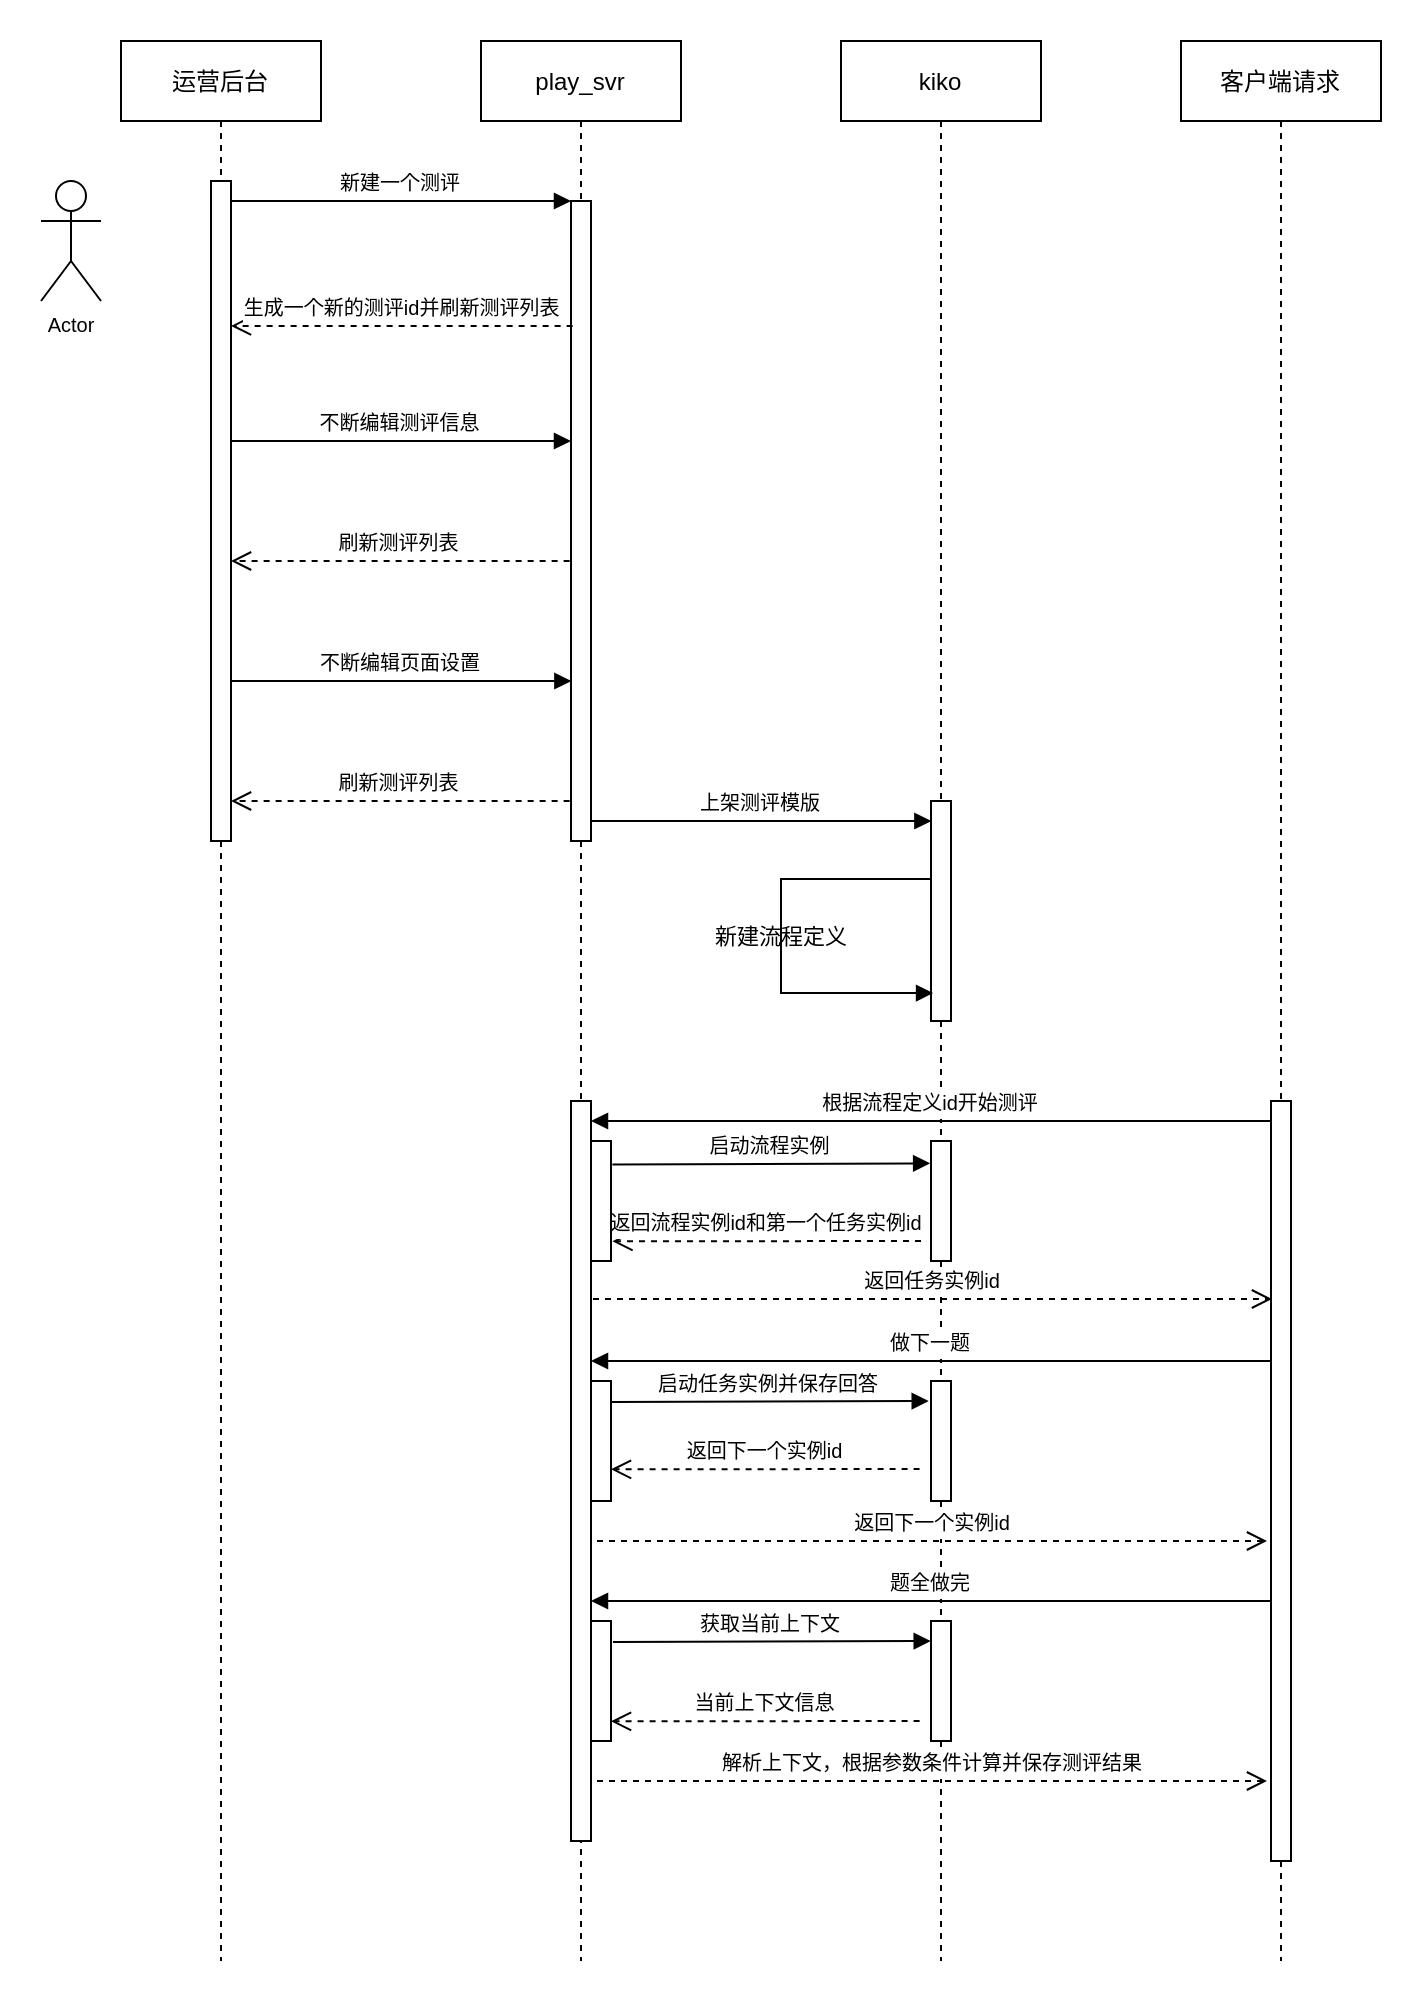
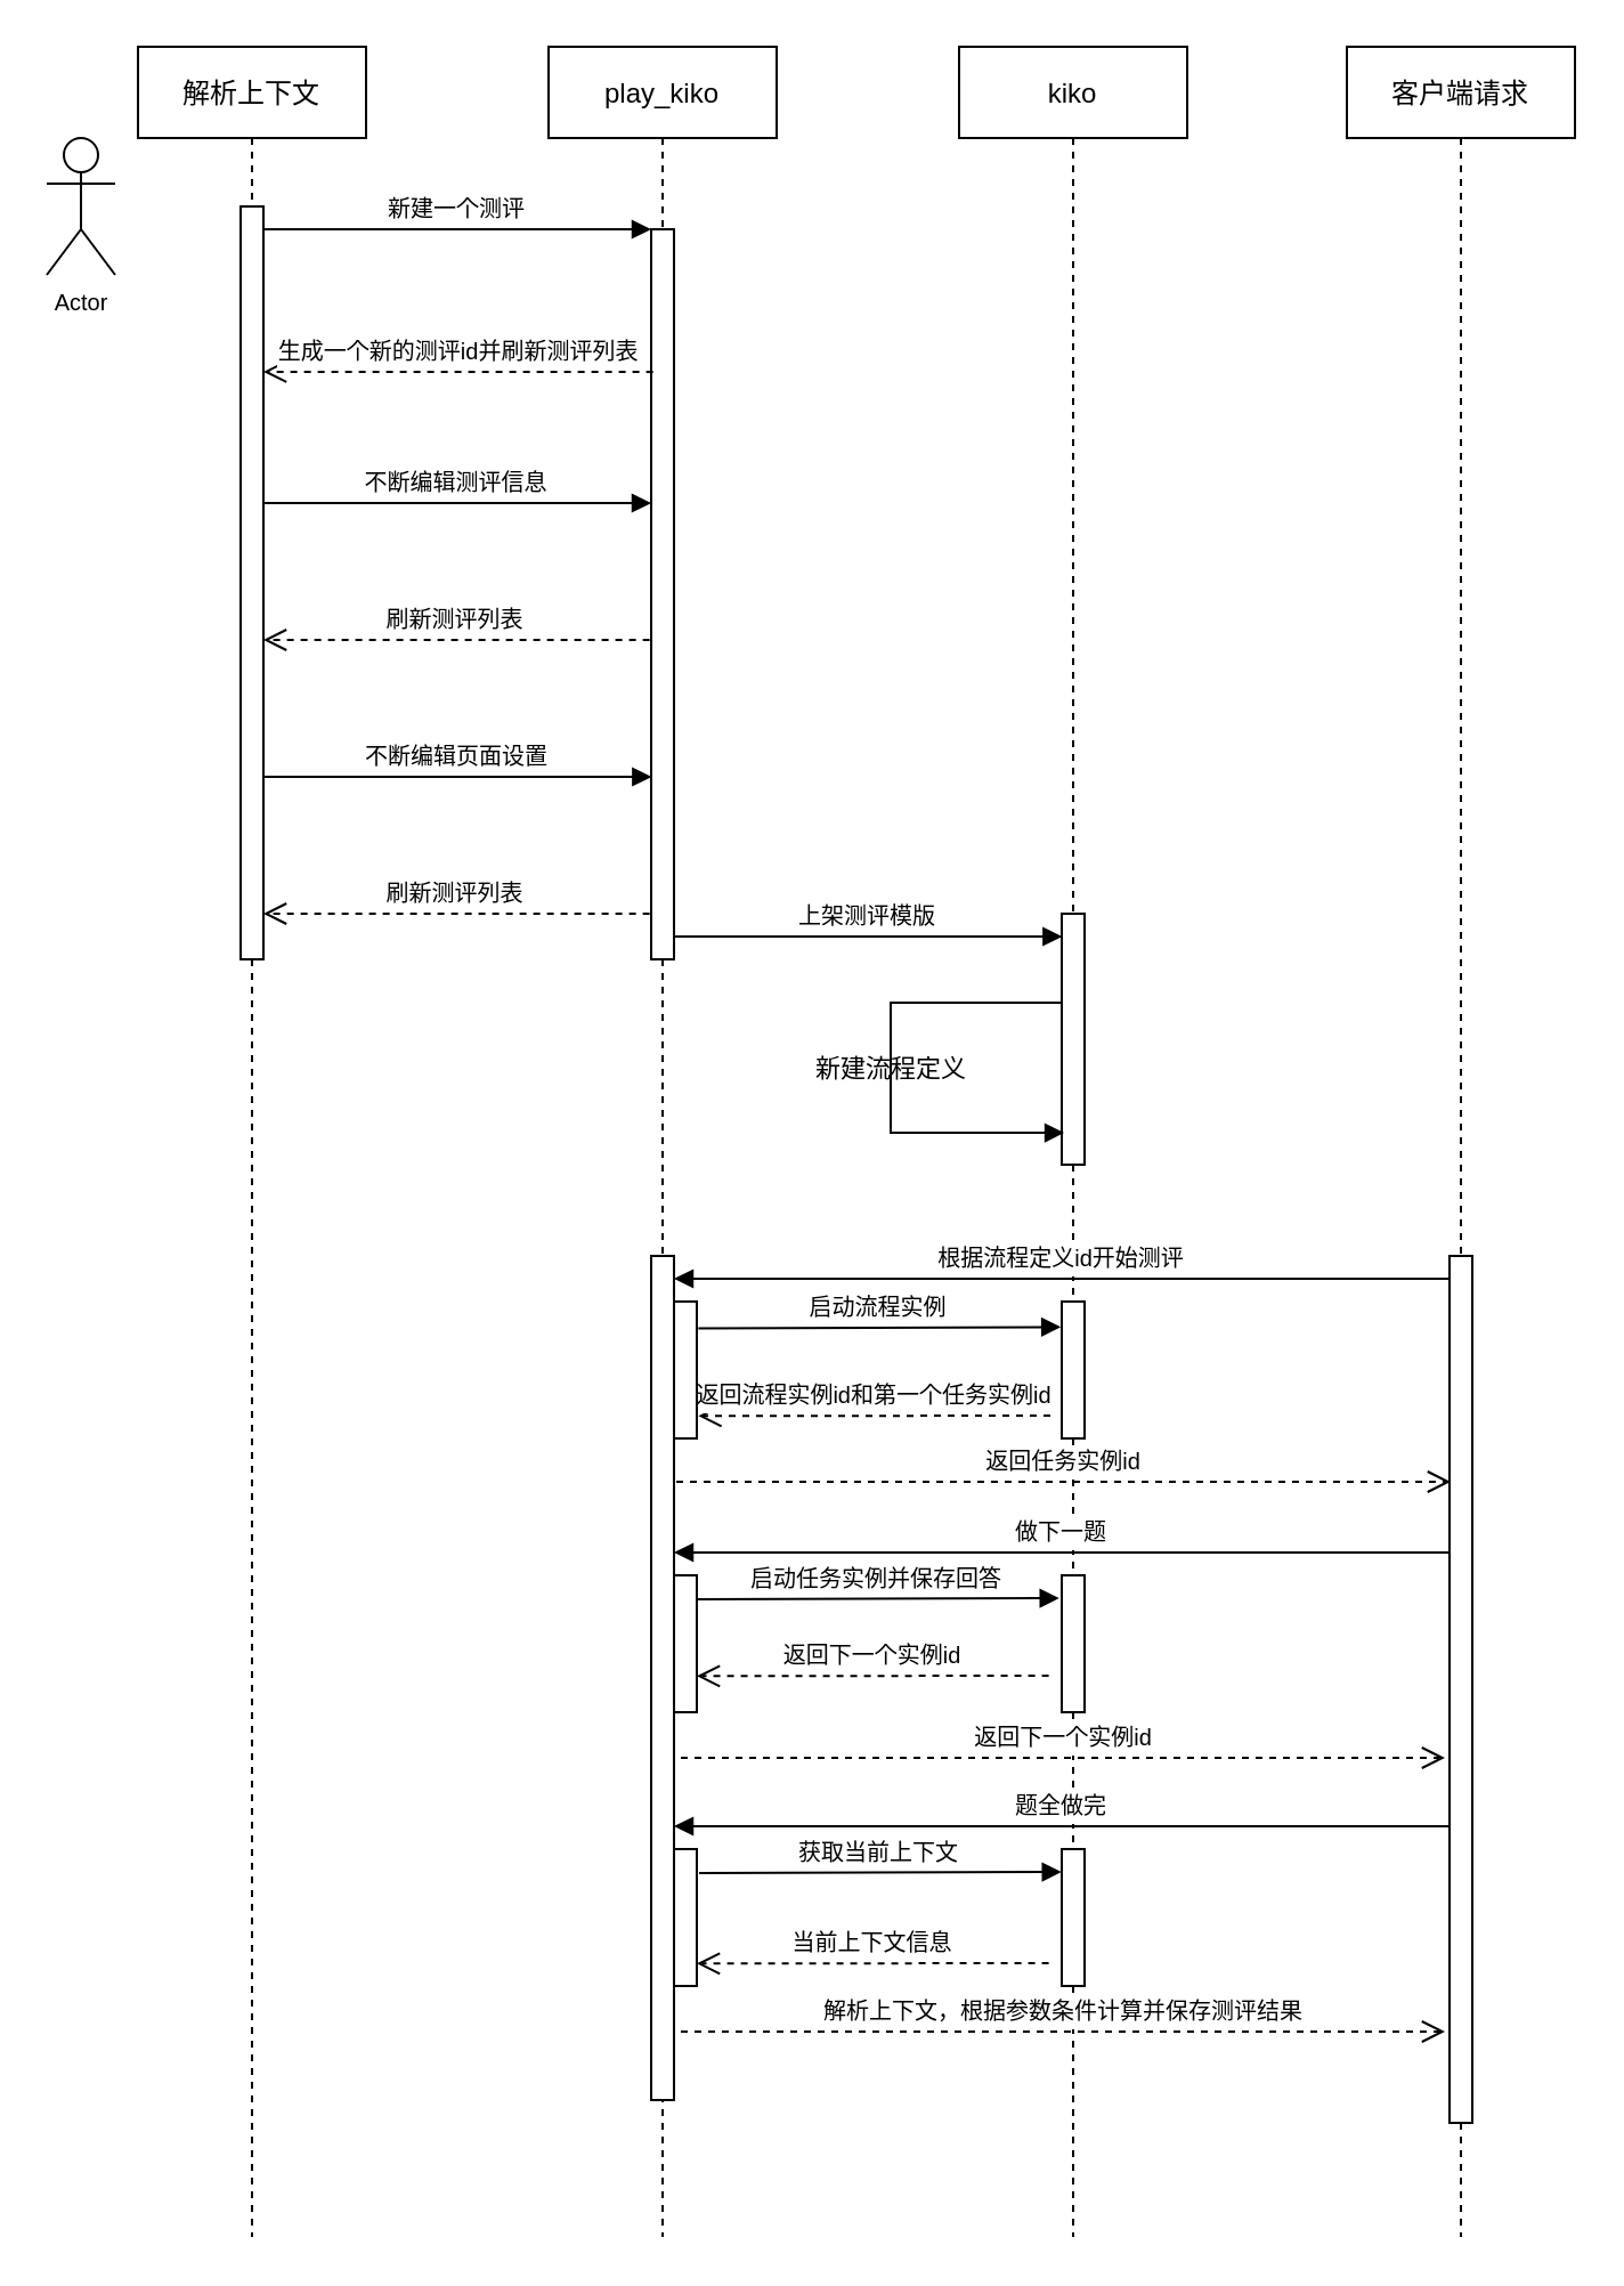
  <mxCell id="0" />
  <mxCell id="1" parent="0" />
- <mxCell id="2" value="运营后台" style="shape=umlLifeline;perimeter=lifelinePerimeter;container=1;collapsible=0;recursiveResize=0;rounded=0;shadow=0;strokeWidth=1;" parent="1" vertex="1"><mxGeometry x="60" y="20" width="100" height="960" as="geometry" /></mxCell>
+ <mxCell id="2" value="解析上下文" style="shape=umlLifeline;perimeter=lifelinePerimeter;container=1;collapsible=0;recursiveResize=0;rounded=0;shadow=0;strokeWidth=1;" parent="1" vertex="1"><mxGeometry x="60" y="20" width="100" height="960" as="geometry" /></mxCell>
  <mxCell id="3" value="" style="points=[];perimeter=orthogonalPerimeter;rounded=0;shadow=0;strokeWidth=1;" parent="2" vertex="1"><mxGeometry x="45" y="70" width="10" height="330" as="geometry" /></mxCell>
- <mxCell id="4" value="play_svr" style="shape=umlLifeline;perimeter=lifelinePerimeter;container=1;collapsible=0;recursiveResize=0;rounded=0;shadow=0;strokeWidth=1;" parent="1" vertex="1"><mxGeometry x="240" y="20" width="100" height="960" as="geometry" /></mxCell>
+ <mxCell id="4" value="play_kiko" style="shape=umlLifeline;perimeter=lifelinePerimeter;container=1;collapsible=0;recursiveResize=0;rounded=0;shadow=0;strokeWidth=1;" parent="1" vertex="1"><mxGeometry x="240" y="20" width="100" height="960" as="geometry" /></mxCell>
  <mxCell id="5" value="" style="points=[];perimeter=orthogonalPerimeter;rounded=0;shadow=0;strokeWidth=1;" parent="4" vertex="1"><mxGeometry x="45" y="80" width="10" height="320" as="geometry" /></mxCell>
  <mxCell id="6" value="生成一个新的测评id并刷新测评列表" style="verticalAlign=bottom;endArrow=open;dashed=1;endSize=8;shadow=0;strokeWidth=1;exitX=0.081;exitY=0.164;exitDx=0;exitDy=0;exitPerimeter=0;fontSize=10;" parent="1" edge="1"><mxGeometry relative="1" as="geometry"><mxPoint x="115" y="162.48" as="targetPoint" /><mxPoint x="285.81" y="162.48" as="sourcePoint" /></mxGeometry></mxCell>
  <mxCell id="7" value="新建一个测评" style="verticalAlign=bottom;endArrow=block;entryX=0;entryY=0;shadow=0;strokeWidth=1;fontSize=10;" parent="1" source="3" target="5" edge="1"><mxGeometry relative="1" as="geometry"><mxPoint x="215" y="100" as="sourcePoint" /></mxGeometry></mxCell>
  <mxCell id="8" value="kiko" style="shape=umlLifeline;perimeter=lifelinePerimeter;container=1;collapsible=0;recursiveResize=0;rounded=0;shadow=0;strokeWidth=1;" vertex="1" parent="1"><mxGeometry x="420" y="20" width="100" height="960" as="geometry" /></mxCell>
  <mxCell id="9" value="" style="points=[];perimeter=orthogonalPerimeter;rounded=0;shadow=0;strokeWidth=1;" vertex="1" parent="8"><mxGeometry x="45" y="380" width="10" height="110" as="geometry" /></mxCell>
  <mxCell id="10" value="" style="edgeStyle=orthogonalEdgeStyle;html=1;align=left;spacingLeft=2;endArrow=block;rounded=0;fontSize=10;entryX=0.103;entryY=0.873;entryDx=0;entryDy=0;entryPerimeter=0;" edge="1" target="9" parent="8"><mxGeometry relative="1" as="geometry"><mxPoint x="45" y="419" as="sourcePoint" /><Array as="points"><mxPoint x="-30" y="419" /><mxPoint x="-30" y="476" /></Array><mxPoint x="-170" y="470" as="targetPoint" /></mxGeometry></mxCell>
  <mxCell id="11" value="" style="points=[];perimeter=orthogonalPerimeter;rounded=0;shadow=0;strokeWidth=1;" vertex="1" parent="8"><mxGeometry x="45" y="550" width="10" height="60" as="geometry" /></mxCell>
  <mxCell id="12" value="客户端请求" style="shape=umlLifeline;perimeter=lifelinePerimeter;container=1;collapsible=0;recursiveResize=0;rounded=0;shadow=0;strokeWidth=1;" vertex="1" parent="1"><mxGeometry x="590" y="20" width="100" height="960" as="geometry" /></mxCell>
  <mxCell id="13" value="" style="points=[];perimeter=orthogonalPerimeter;rounded=0;shadow=0;strokeWidth=1;" vertex="1" parent="12"><mxGeometry x="45" y="530" width="10" height="380" as="geometry" /></mxCell>
  <mxCell id="14" value="不断编辑测评信息" style="verticalAlign=bottom;endArrow=block;entryX=0;entryY=0;shadow=0;strokeWidth=1;fontSize=10;" edge="1" parent="1"><mxGeometry relative="1" as="geometry"><mxPoint x="114.81" y="220" as="sourcePoint" /><mxPoint x="285" y="220" as="targetPoint" /></mxGeometry></mxCell>
  <mxCell id="15" value="刷新测评列表" style="verticalAlign=bottom;endArrow=open;dashed=1;endSize=8;shadow=0;strokeWidth=1;exitX=-0.069;exitY=0.271;exitDx=0;exitDy=0;exitPerimeter=0;fontSize=10;" edge="1" parent="1"><mxGeometry relative="1" as="geometry"><mxPoint x="115" y="280" as="targetPoint" /><mxPoint x="284.31" y="280" as="sourcePoint" /></mxGeometry></mxCell>
  <mxCell id="16" value="不断编辑页面设置" style="verticalAlign=bottom;endArrow=block;entryX=0;entryY=0;shadow=0;strokeWidth=1;fontSize=10;" edge="1" parent="1"><mxGeometry relative="1" as="geometry"><mxPoint x="115" y="340" as="sourcePoint" /><mxPoint x="285.19" y="340" as="targetPoint" /></mxGeometry></mxCell>
  <mxCell id="17" value="刷新测评列表" style="verticalAlign=bottom;endArrow=open;dashed=1;endSize=8;shadow=0;strokeWidth=1;exitX=-0.069;exitY=0.271;exitDx=0;exitDy=0;exitPerimeter=0;fontSize=10;" edge="1" parent="1"><mxGeometry relative="1" as="geometry"><mxPoint x="115" y="400" as="targetPoint" /><mxPoint x="284.31" y="400" as="sourcePoint" /></mxGeometry></mxCell>
  <mxCell id="18" value="上架测评模版" style="verticalAlign=bottom;endArrow=block;entryX=0;entryY=0;shadow=0;strokeWidth=1;fontSize=10;" edge="1" parent="1"><mxGeometry relative="1" as="geometry"><mxPoint x="295" y="410" as="sourcePoint" /><mxPoint x="465.19" y="410" as="targetPoint" /></mxGeometry></mxCell>
- <mxCell id="19" value="Actor" style="shape=umlActor;verticalLabelPosition=bottom;verticalAlign=top;html=1;fontSize=10;" vertex="1" parent="1"><mxGeometry x="20" y="90" width="30" height="60" as="geometry" /></mxCell>
+ <mxCell id="19" value="Actor" style="shape=umlActor;verticalLabelPosition=bottom;verticalAlign=top;html=1;fontSize=10;" vertex="1" parent="1"><mxGeometry x="20" y="60" width="30" height="60" as="geometry" /></mxCell>
  <mxCell id="20" value="" style="points=[];perimeter=orthogonalPerimeter;rounded=0;shadow=0;strokeWidth=1;" vertex="1" parent="1"><mxGeometry x="285" y="550" width="10" height="370" as="geometry" /></mxCell>
  <mxCell id="21" value="根据流程定义id开始测评" style="verticalAlign=bottom;endArrow=block;shadow=0;strokeWidth=1;fontSize=10;" edge="1" parent="1" source="13"><mxGeometry relative="1" as="geometry"><mxPoint x="635" y="559.84" as="sourcePoint" /><mxPoint x="295" y="560" as="targetPoint" /></mxGeometry></mxCell>
  <mxCell id="22" value="&lt;blockquote&gt;&lt;span style=&quot;font-size: 11px&quot;&gt;新建流程定义&lt;/span&gt;&lt;/blockquote&gt;" style="text;strokeColor=none;fillColor=none;html=1;fontSize=10;fontStyle=0;verticalAlign=middle;align=center;" vertex="1" parent="1"><mxGeometry x="370" y="463" width="40" height="10" as="geometry" /></mxCell>
  <mxCell id="23" value="返回流程实例id和第一个任务实例id" style="verticalAlign=bottom;endArrow=open;dashed=1;endSize=8;shadow=0;strokeWidth=1;fontSize=10;entryX=1.071;entryY=0.836;entryDx=0;entryDy=0;entryPerimeter=0;" edge="1" parent="1" target="28"><mxGeometry relative="1" as="geometry"><mxPoint x="463" y="620" as="targetPoint" /><mxPoint x="460" y="620" as="sourcePoint" /></mxGeometry></mxCell>
  <mxCell id="24" value="做下一题" style="verticalAlign=bottom;endArrow=block;shadow=0;strokeWidth=1;fontSize=10;" edge="1" parent="1"><mxGeometry relative="1" as="geometry"><mxPoint x="635" y="680" as="sourcePoint" /><mxPoint x="295" y="680" as="targetPoint" /></mxGeometry></mxCell>
  <mxCell id="25" value="返回下一个实例id" style="verticalAlign=bottom;endArrow=open;dashed=1;endSize=8;shadow=0;strokeWidth=1;fontSize=10;" edge="1" parent="1"><mxGeometry relative="1" as="geometry"><mxPoint x="633" y="770" as="targetPoint" /><mxPoint x="298" y="770" as="sourcePoint" /></mxGeometry></mxCell>
  <mxCell id="26" value="题全做完" style="verticalAlign=bottom;endArrow=block;shadow=0;strokeWidth=1;fontSize=10;" edge="1" parent="1"><mxGeometry relative="1" as="geometry"><mxPoint x="635" y="800" as="sourcePoint" /><mxPoint x="295" y="800" as="targetPoint" /></mxGeometry></mxCell>
  <mxCell id="27" value="解析上下文，根据参数条件计算并保存测评结果" style="verticalAlign=bottom;endArrow=open;dashed=1;endSize=8;shadow=0;strokeWidth=1;fontSize=10;" edge="1" parent="1"><mxGeometry relative="1" as="geometry"><mxPoint x="633" y="890" as="targetPoint" /><mxPoint x="298" y="890" as="sourcePoint" /></mxGeometry></mxCell>
  <mxCell id="28" value="" style="points=[];perimeter=orthogonalPerimeter;rounded=0;shadow=0;strokeWidth=1;" vertex="1" parent="1"><mxGeometry x="295" y="570" width="10" height="60" as="geometry" /></mxCell>
  <mxCell id="29" value="启动流程实例" style="verticalAlign=bottom;endArrow=block;shadow=0;strokeWidth=1;fontSize=10;exitX=1.071;exitY=0.245;exitDx=0;exitDy=0;exitPerimeter=0;entryX=-0.043;entryY=0.236;entryDx=0;entryDy=0;entryPerimeter=0;" edge="1" parent="1"><mxGeometry relative="1" as="geometry"><mxPoint x="305.71" y="581.7" as="sourcePoint" /><mxPoint x="464.57" y="581.16" as="targetPoint" /></mxGeometry></mxCell>
  <mxCell id="30" value="返回任务实例id" style="verticalAlign=bottom;endArrow=open;dashed=1;endSize=8;shadow=0;strokeWidth=1;fontSize=10;" edge="1" parent="1"><mxGeometry relative="1" as="geometry"><mxPoint x="635.5" y="649" as="targetPoint" /><mxPoint x="296" y="649" as="sourcePoint" /><Array as="points"><mxPoint x="516" y="649" /></Array></mxGeometry></mxCell>
  <mxCell id="31" value="" style="points=[];perimeter=orthogonalPerimeter;rounded=0;shadow=0;strokeWidth=1;" vertex="1" parent="1"><mxGeometry x="465" y="690" width="10" height="60" as="geometry" /></mxCell>
  <mxCell id="32" value="启动任务实例并保存回答" style="verticalAlign=bottom;endArrow=block;shadow=0;strokeWidth=1;fontSize=10;exitX=1.071;exitY=0.245;exitDx=0;exitDy=0;exitPerimeter=0;entryX=-0.043;entryY=0.236;entryDx=0;entryDy=0;entryPerimeter=0;" edge="1" parent="1"><mxGeometry relative="1" as="geometry"><mxPoint x="305" y="700.54" as="sourcePoint" /><mxPoint x="463.86" y="700" as="targetPoint" /></mxGeometry></mxCell>
  <mxCell id="33" value="" style="points=[];perimeter=orthogonalPerimeter;rounded=0;shadow=0;strokeWidth=1;" vertex="1" parent="1"><mxGeometry x="295" y="690" width="10" height="60" as="geometry" /></mxCell>
  <mxCell id="34" value="返回下一个实例id" style="verticalAlign=bottom;endArrow=open;dashed=1;endSize=8;shadow=0;strokeWidth=1;fontSize=10;entryX=1.071;entryY=0.836;entryDx=0;entryDy=0;entryPerimeter=0;" edge="1" parent="1"><mxGeometry relative="1" as="geometry"><mxPoint x="305" y="734.16" as="targetPoint" /><mxPoint x="459.29" y="734" as="sourcePoint" /></mxGeometry></mxCell>
  <mxCell id="35" value="" style="points=[];perimeter=orthogonalPerimeter;rounded=0;shadow=0;strokeWidth=1;" vertex="1" parent="1"><mxGeometry x="295" y="810" width="10" height="60" as="geometry" /></mxCell>
  <mxCell id="36" value="" style="points=[];perimeter=orthogonalPerimeter;rounded=0;shadow=0;strokeWidth=1;" vertex="1" parent="1"><mxGeometry x="465" y="810" width="10" height="60" as="geometry" /></mxCell>
  <mxCell id="37" value="获取当前上下文" style="verticalAlign=bottom;endArrow=block;shadow=0;strokeWidth=1;fontSize=10;exitX=1.071;exitY=0.245;exitDx=0;exitDy=0;exitPerimeter=0;entryX=-0.043;entryY=0.236;entryDx=0;entryDy=0;entryPerimeter=0;" edge="1" parent="1"><mxGeometry relative="1" as="geometry"><mxPoint x="306" y="820.54" as="sourcePoint" /><mxPoint x="464.86" y="820" as="targetPoint" /></mxGeometry></mxCell>
  <mxCell id="38" value="当前上下文信息" style="verticalAlign=bottom;endArrow=open;dashed=1;endSize=8;shadow=0;strokeWidth=1;fontSize=10;entryX=1.071;entryY=0.836;entryDx=0;entryDy=0;entryPerimeter=0;" edge="1" parent="1"><mxGeometry relative="1" as="geometry"><mxPoint x="305" y="860.16" as="targetPoint" /><mxPoint x="459.29" y="860" as="sourcePoint" /></mxGeometry></mxCell>
